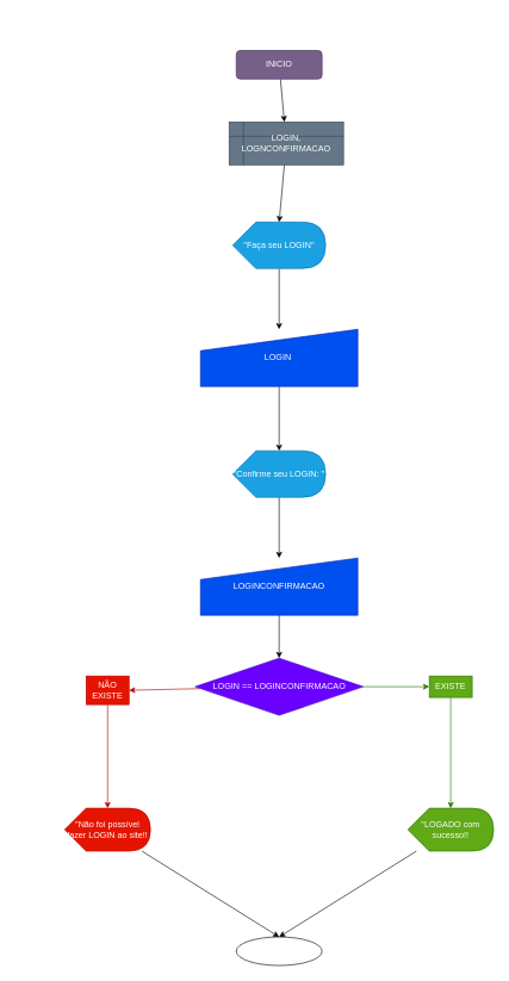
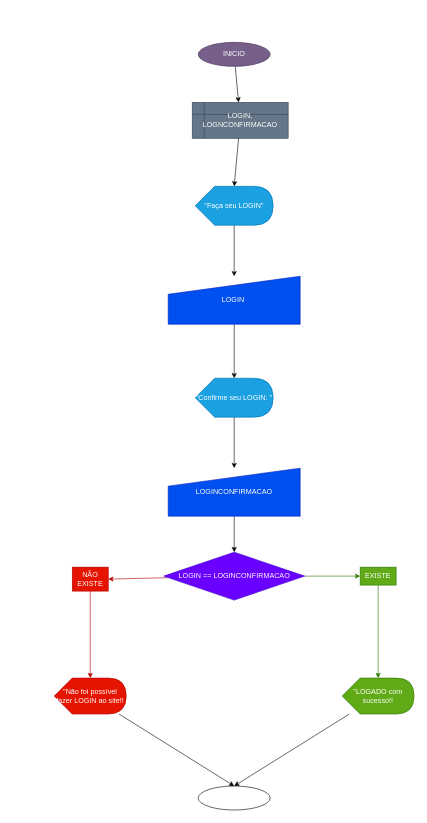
  <mxCell id="0" />
  <mxCell id="1" parent="0" />
  <mxCell id="2" style="edgeStyle=none;html=1;fontColor=#FFFFFF;" edge="1" parent="1" source="3" target="6"><mxGeometry relative="1" as="geometry" /></mxCell>
- <mxCell id="3" value="INICIO" style="whiteSpace=wrap;html=1;fillColor=#76608a;fontColor=#ffffff;strokeColor=#432D57;rounded=1;" vertex="1" parent="1"><mxGeometry x="330" y="70" width="120" height="40" as="geometry" /></mxCell>
+ <mxCell id="3" value="INICIO" style="ellipse;whiteSpace=wrap;html=1;fillColor=#76608a;fontColor=#ffffff;strokeColor=#432D57;" vertex="1" parent="1"><mxGeometry x="330" y="70" width="120" height="40" as="geometry" /></mxCell>
  <mxCell id="4" value="&lt;h1&gt;&lt;span style=&quot;font-family: Roboto, Arial, sans-serif; font-size: 14px; letter-spacing: 0.2px;&quot;&gt;&lt;font style=&quot;&quot; color=&quot;#ffffff&quot;&gt;Fluxograma com decisão:&lt;/font&gt;&lt;/span&gt;&lt;br&gt;&lt;/h1&gt;&lt;p&gt;&lt;font color=&quot;#ffffff&quot;&gt;&lt;span style=&quot;font-family: Roboto, Arial, sans-serif; font-size: 14px; letter-spacing: 0.2px;&quot;&gt;Elabore um fluxograma para verificar se um usuário fez login em um&amp;nbsp;&lt;/span&gt;&lt;span style=&quot;font-family: Roboto, Arial, sans-serif; font-size: 14px; letter-spacing: 0.2px;&quot;&gt;site, caso as informações sejam incorretas, mostre uma mensagem de erro e&amp;nbsp;&lt;/span&gt;&lt;span style=&quot;font-family: Roboto, Arial, sans-serif; font-size: 14px; letter-spacing: 0.2px;&quot;&gt;finalize a aplicação e caso dê certo faça o processo de entrar no site.&lt;/span&gt;&lt;/font&gt;&lt;br&gt;&lt;/p&gt;" style="text;html=1;strokeColor=none;fillColor=none;spacing=5;spacingTop=-20;whiteSpace=wrap;overflow=hidden;rounded=0;" vertex="1" parent="1"><mxGeometry x="20" y="20" width="190" height="220" as="geometry" /></mxCell>
  <mxCell id="5" style="edgeStyle=none;html=1;entryX=0;entryY=0;entryDx=65;entryDy=0;entryPerimeter=0;fontColor=#FFFFFF;" edge="1" parent="1" source="6" target="8"><mxGeometry relative="1" as="geometry" /></mxCell>
  <mxCell id="6" value="LOGIN, LOGNCONFIRMACAO" style="shape=internalStorage;whiteSpace=wrap;html=1;backgroundOutline=1;fontColor=#ffffff;fillColor=#647687;strokeColor=#314354;" vertex="1" parent="1"><mxGeometry x="320" y="170" width="160" height="60" as="geometry" /></mxCell>
  <mxCell id="7" style="edgeStyle=none;html=1;entryX=0.5;entryY=0;entryDx=0;entryDy=0;fontColor=#FFFFFF;" edge="1" parent="1" source="8" target="10"><mxGeometry relative="1" as="geometry" /></mxCell>
  <mxCell id="8" value="&quot;Faça seu LOGIN&quot;" style="shape=display;whiteSpace=wrap;html=1;fontColor=#ffffff;fillColor=#1ba1e2;strokeColor=#006EAF;" vertex="1" parent="1"><mxGeometry x="325" y="310" width="130" height="65" as="geometry" /></mxCell>
  <mxCell id="9" style="edgeStyle=none;html=1;entryX=0;entryY=0;entryDx=65;entryDy=0;entryPerimeter=0;fontColor=#FFFFFF;" edge="1" parent="1" source="10" target="15"><mxGeometry relative="1" as="geometry" /></mxCell>
  <mxCell id="10" value="LOGIN&amp;nbsp;" style="shape=manualInput;whiteSpace=wrap;html=1;fontColor=#ffffff;fillColor=#0050ef;strokeColor=#001DBC;" vertex="1" parent="1"><mxGeometry x="280" y="460" width="220" height="80" as="geometry" /></mxCell>
  <mxCell id="11" style="edgeStyle=none;html=1;entryX=1;entryY=0.5;entryDx=0;entryDy=0;fontColor=#FFFFFF;fillColor=#e51400;strokeColor=#B20000;" edge="1" parent="1" source="13" target="21"><mxGeometry relative="1" as="geometry" /></mxCell>
  <mxCell id="12" style="edgeStyle=none;html=1;entryX=0;entryY=0.5;entryDx=0;entryDy=0;fontColor=#FFFFFF;fillColor=#60a917;strokeColor=#2D7600;" edge="1" parent="1" source="13" target="19"><mxGeometry relative="1" as="geometry" /></mxCell>
  <mxCell id="13" value="LOGIN == LOGINCONFIRMACAO" style="rhombus;whiteSpace=wrap;html=1;fontColor=#ffffff;fillColor=#6a00ff;strokeColor=#3700CC;" vertex="1" parent="1"><mxGeometry x="272.5" y="920" width="235" height="80" as="geometry" /></mxCell>
  <mxCell id="14" style="edgeStyle=none;html=1;fontColor=#FFFFFF;" edge="1" parent="1" source="15" target="17"><mxGeometry relative="1" as="geometry" /></mxCell>
  <mxCell id="15" value="&quot;Confirme seu LOGIN: &quot;" style="shape=display;whiteSpace=wrap;html=1;fontColor=#ffffff;fillColor=#1ba1e2;strokeColor=#006EAF;" vertex="1" parent="1"><mxGeometry x="325" y="630" width="130" height="65" as="geometry" /></mxCell>
  <mxCell id="16" style="edgeStyle=none;html=1;entryX=0.5;entryY=0;entryDx=0;entryDy=0;fontColor=#FFFFFF;" edge="1" parent="1" source="17" target="13"><mxGeometry relative="1" as="geometry" /></mxCell>
  <mxCell id="17" value="LOGINCONFIRMACAO" style="shape=manualInput;whiteSpace=wrap;html=1;fontColor=#ffffff;fillColor=#0050ef;strokeColor=#001DBC;" vertex="1" parent="1"><mxGeometry x="280" y="780" width="220" height="80" as="geometry" /></mxCell>
  <mxCell id="18" style="edgeStyle=none;html=1;entryX=0;entryY=0;entryDx=60;entryDy=0;entryPerimeter=0;fontColor=#FFFFFF;fillColor=#60a917;strokeColor=#2D7600;" edge="1" parent="1" source="19" target="23"><mxGeometry relative="1" as="geometry" /></mxCell>
  <mxCell id="19" value="EXISTE" style="text;html=1;strokeColor=#2D7600;fillColor=#60a917;align=center;verticalAlign=middle;whiteSpace=wrap;rounded=0;fontColor=#ffffff;" vertex="1" parent="1"><mxGeometry x="600" y="945" width="60" height="30" as="geometry" /></mxCell>
  <mxCell id="20" style="edgeStyle=none;html=1;entryX=0;entryY=0;entryDx=60;entryDy=0;entryPerimeter=0;fontColor=#FFFFFF;fillColor=#e51400;strokeColor=#B20000;" edge="1" parent="1" source="21" target="25"><mxGeometry relative="1" as="geometry" /></mxCell>
  <mxCell id="21" value="NÃO EXISTE" style="text;html=1;strokeColor=#B20000;fillColor=#e51400;align=center;verticalAlign=middle;whiteSpace=wrap;rounded=0;fontColor=#ffffff;" vertex="1" parent="1"><mxGeometry x="120" y="945" width="60" height="40" as="geometry" /></mxCell>
  <mxCell id="22" style="edgeStyle=none;html=1;entryX=0.5;entryY=0;entryDx=0;entryDy=0;fontColor=#FFFFFF;" edge="1" parent="1" source="23" target="26"><mxGeometry relative="1" as="geometry" /></mxCell>
  <mxCell id="23" value="&quot;LOGADO com sucesso!!" style="shape=display;whiteSpace=wrap;html=1;fontColor=#ffffff;fillColor=#60a917;strokeColor=#2D7600;" vertex="1" parent="1"><mxGeometry x="570" y="1130" width="120" height="60" as="geometry" /></mxCell>
  <mxCell id="24" style="edgeStyle=none;html=1;entryX=0.5;entryY=0;entryDx=0;entryDy=0;fontColor=#FFFFFF;" edge="1" parent="1" source="25" target="26"><mxGeometry relative="1" as="geometry" /></mxCell>
  <mxCell id="25" value="&quot;Não foi possível fazer LOGIN ao site!!" style="shape=display;whiteSpace=wrap;html=1;fontColor=#ffffff;fillColor=#e51400;strokeColor=#B20000;" vertex="1" parent="1"><mxGeometry x="90" y="1130" width="120" height="60" as="geometry" /></mxCell>
  <mxCell id="26" value="FIM" style="ellipse;whiteSpace=wrap;html=1;fontColor=#FFFFFF;" vertex="1" parent="1"><mxGeometry x="330" y="1310" width="120" height="40" as="geometry" /></mxCell>
